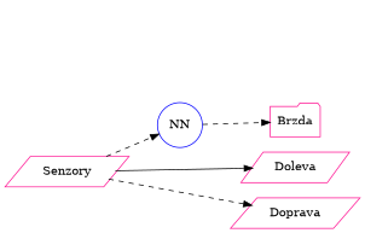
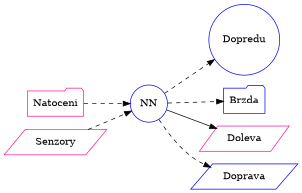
  digraph {
    rankdir=LR
    node [color=deeppink shape=parallelogram]
    edge [style=dashed]
    NN [color=blue shape=circle]
    Senzory
-   Brzda [shape=folder]
-   Doprava
+   Dopredu [color=blue shape=circle]
+   Brzda [color=blue shape=folder]
+   Doprava [color=blue]
    Doleva
+   Natoceni [shape=folder]
+   NN -> Dopredu
    NN -> Brzda
-   Senzory -> Doprava
-   Senzory -> Doleva [style=solid]
+   NN -> Doprava
+   NN -> Doleva [style=solid]
    Senzory -> NN
+   Natoceni -> NN
  }
